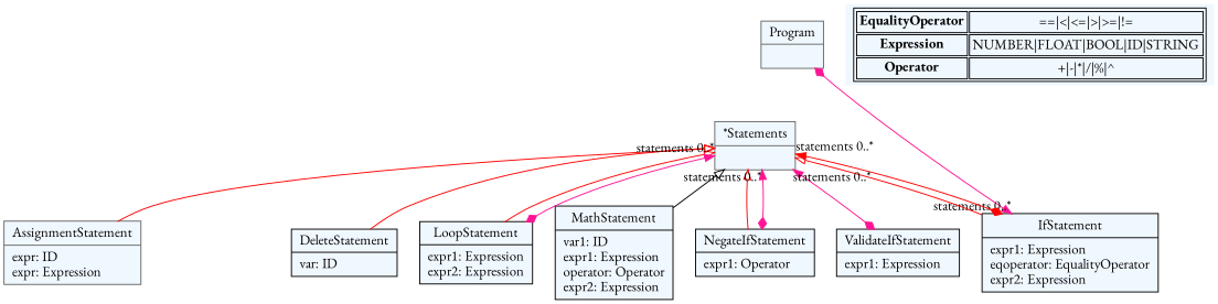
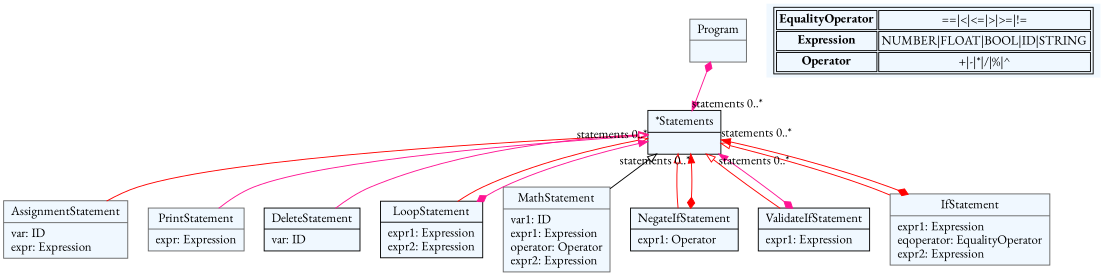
  digraph {
    fontname="EB Garamond"
    fontsize=8
    nodesep=0.3
    node [color=black fillcolor=aliceblue fontname="EB Garamond" shape=record style=filled]
    edge [arrowtail=empty color=red dir=back fontname="EB Garamond"]
    n1 [color=gray40 label="{Program|}"]
-   n2 [color=gray40 label="{*Statements|}"]
-   n3 [color=gray40 label="{AssignmentStatement|expr: ID\lexpr: Expression\l}"]
+   n2 [label="{*Statements|}"]
+   n3 [color=gray40 label="{AssignmentStatement|var: ID\lexpr: Expression\l}"]
+   n4 [color=gray40 label="{PrintStatement|expr: Expression\l}"]
    n5 [label="{DeleteStatement|var: ID\l}"]
    n6 [label="{LoopStatement|expr1: Expression\lexpr2: Expression\l}"]
-   n7 [label="{MathStatement|var1: ID\lexpr1: Expression\loperator: Operator\lexpr2: Expression\l}"]
-   n8 [label="{IfStatement|expr1: Expression\leqoperator: EqualityOperator\lexpr2: Expression\l}"]
+   n7 [color=gray40 label="{MathStatement|var1: ID\lexpr1: Expression\loperator: Operator\lexpr2: Expression\l}"]
+   n8 [color=gray40 label="{IfStatement|expr1: Expression\leqoperator: EqualityOperator\lexpr2: Expression\l}"]
    n9 [label="{NegateIfStatement|expr1: Operator\l}"]
    n10 [label="{ValidateIfStatement|expr1: Expression\l}"]
    n11 [label=< <table> 	<tr> 		<td><b>EqualityOperator</b></td><td>==|&lt;|&lt;=|&gt;|&gt;=|!=</td> 	</tr> 	<tr> 		<td><b>Expression</b></td><td>NUMBER|FLOAT|BOOL|ID|STRING</td> 	</tr> 	<tr> 		<td><b>Operator</b></td><td>+|-|*|/|%|^</td> 	</tr> </table> > shape=plaintext color=""]
-   n1 -> n8 [arrowtail=diamond color=deeppink dir=both headlabel="statements 0..*"]
+   n1 -> n2 [arrowtail=diamond color=deeppink dir=both headlabel="statements 0..*"]
    n2 -> n3
-   n2 -> n5
+   n2 -> n4 [color=deeppink]
+   n2 -> n5 [color=deeppink]
    n2 -> n6
    n2 -> n7 [color=black]
    n2 -> n8
    n2 -> n9
+   n2 -> n10
    n6 -> n2 [arrowtail=diamond color=deeppink dir=both headlabel="statements 0..*"]
    n8 -> n2 [arrowtail=diamond dir=both headlabel="statements 0..*"]
-   n9 -> n2 [arrowtail=diamond color=deeppink dir=both headlabel="statements 0..*"]
+   n9 -> n2 [arrowtail=diamond dir=both headlabel="statements 0..*"]
    n10 -> n2 [arrowtail=diamond color=deeppink dir=both headlabel="statements 0..*"]
  }
